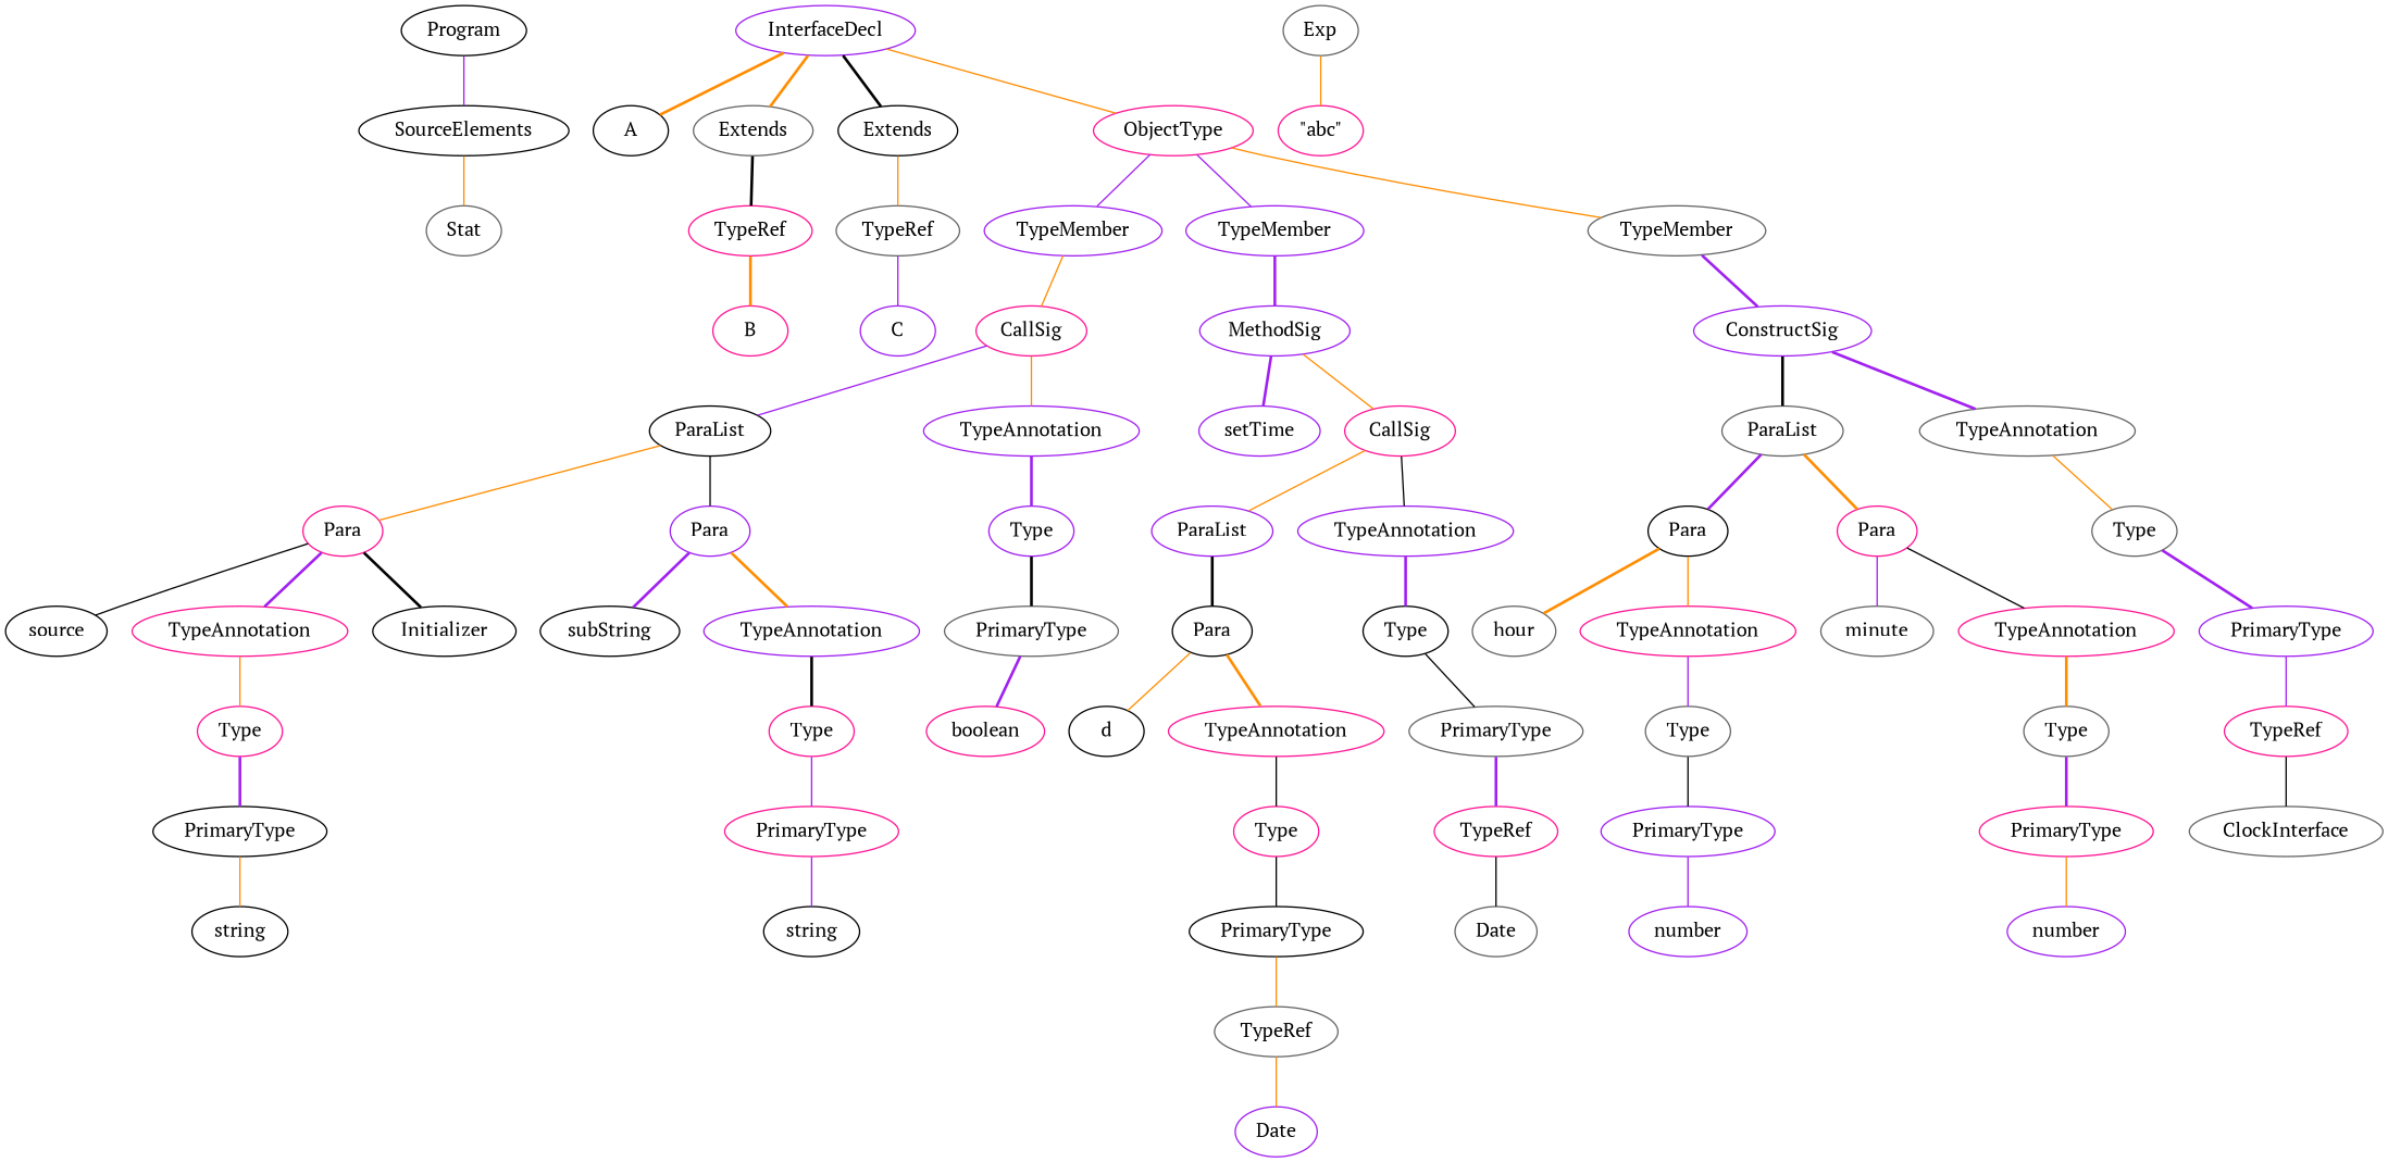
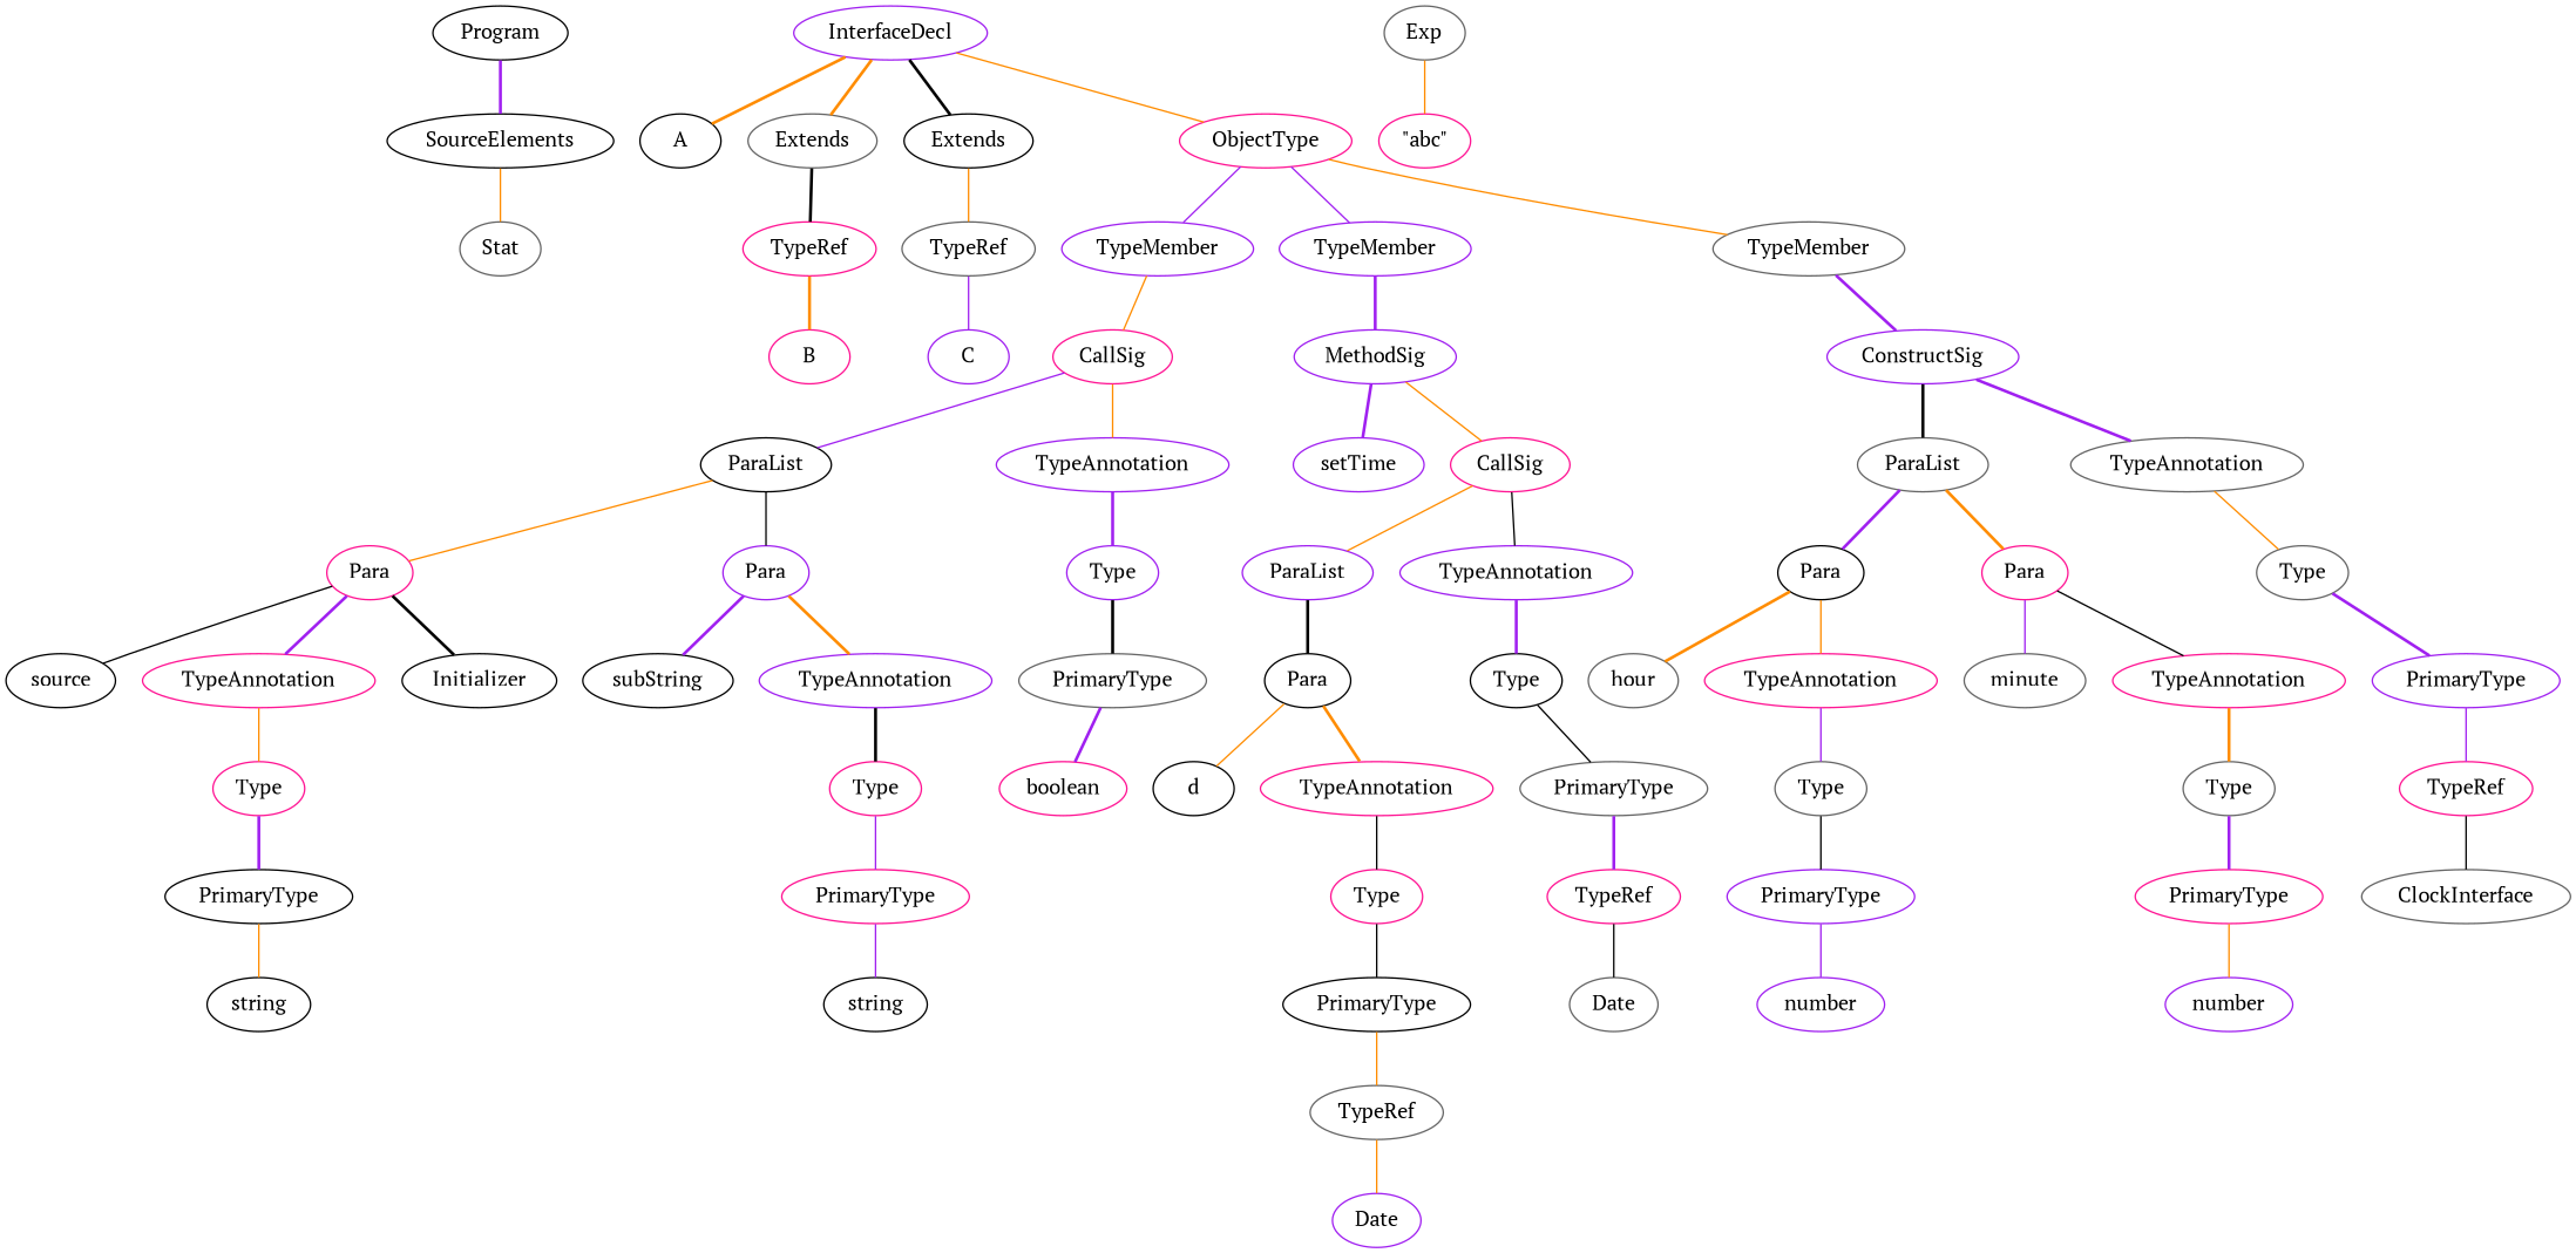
  graph {
    fontname="PT Serif"
    node [color=deeppink fontname="PT Serif"]
    edge [color=darkorange fontname="PT Serif" style=solid]
    n1 [color=black label=Program]
    n2 [color=black label=SourceElements]
    n3 [color=gray40 label=Stat]
    n4 [color=purple label=InterfaceDecl]
    n5 [color=black label=A]
    n6 [color=gray40 label=Extends]
    n7 [color=black label=Extends]
    n8 [label=ObjectType]
    n9 [label=TypeRef]
    n10 [color=gray40 label=TypeRef]
    n11 [color=purple label=TypeMember]
    n12 [color=purple label=TypeMember]
    n13 [color=gray40 label=TypeMember]
    n14 [label=B]
    n15 [color=purple label=C]
    n16 [label=CallSig]
    n17 [color=purple label=MethodSig]
    n18 [color=purple label=ConstructSig]
    n19 [color=black label=ParaList]
    n20 [color=purple label=TypeAnnotation]
    n21 [label=Para]
    n22 [color=purple label=Para]
    n23 [color=purple label=Type]
    n24 [color=black label=source]
    n25 [label=TypeAnnotation]
    n26 [color=black label=Initializer]
    n27 [color=black label=subString]
    n28 [color=purple label=TypeAnnotation]
    n29 [label=Type]
    n30 [color=black label=PrimaryType]
    n31 [color=black label=string]
    n32 [color=gray40 label=Exp]
    n33 [label="\"abc\""]
    n34 [label=Type]
    n35 [label=PrimaryType]
    n36 [color=black label=string]
    n37 [color=gray40 label=PrimaryType]
    n38 [label=boolean]
    n39 [color=purple label=setTime]
    n40 [label=CallSig]
    n41 [color=purple label=ParaList]
    n42 [color=purple label=TypeAnnotation]
    n43 [color=black label=Para]
    n44 [color=black label=Type]
    n45 [color=black label=d]
    n46 [label=TypeAnnotation]
    n47 [label=Type]
    n48 [color=black label=PrimaryType]
    n49 [color=gray40 label=TypeRef]
    n50 [color=purple label=Date]
    n51 [color=gray40 label=PrimaryType]
    n52 [label=TypeRef]
    n53 [color=gray40 label=Date]
    n54 [color=gray40 label=ParaList]
    n55 [color=gray40 label=TypeAnnotation]
    n56 [color=black label=Para]
    n57 [label=Para]
    n58 [color=gray40 label=Type]
    n59 [color=gray40 label=hour]
    n60 [label=TypeAnnotation]
    n61 [color=gray40 label=minute]
    n62 [label=TypeAnnotation]
    n63 [color=gray40 label=Type]
    n64 [color=purple label=PrimaryType]
    n65 [color=purple label=number]
    n66 [color=gray40 label=Type]
    n67 [label=PrimaryType]
    n68 [color=purple label=number]
    n69 [color=purple label=PrimaryType]
    n70 [label=TypeRef]
    n71 [color=gray40 label=ClockInterface]
-   n1 -- n2 [color=purple]
+   n1 -- n2 [color=purple style=bold]
    n2 -- n3
    n4 -- n5 [style=bold]
    n4 -- n6 [style=bold]
    n4 -- n7 [color=black style=bold]
    n4 -- n8
    n6 -- n9 [color=black style=bold]
    n7 -- n10
    n8 -- n11 [color=purple]
    n8 -- n12 [color=purple]
    n8 -- n13
    n9 -- n14 [style=bold]
    n10 -- n15 [color=purple]
    n11 -- n16
    n12 -- n17 [color=purple style=bold]
    n13 -- n18 [color=purple style=bold]
    n16 -- n19 [color=purple]
    n16 -- n20
    n17 -- n39 [color=purple style=bold]
    n17 -- n40
    n18 -- n54 [color=black style=bold]
    n18 -- n55 [color=purple style=bold]
    n19 -- n21
    n19 -- n22 [color=black]
    n20 -- n23 [color=purple style=bold]
    n21 -- n24 [color=black]
    n21 -- n25 [color=purple style=bold]
    n21 -- n26 [color=black style=bold]
    n22 -- n27 [color=purple style=bold]
    n22 -- n28 [style=bold]
    n23 -- n37 [color=black style=bold]
    n25 -- n29
    n28 -- n34 [color=black style=bold]
    n29 -- n30 [color=purple style=bold]
    n30 -- n31
    n32 -- n33
    n34 -- n35 [color=purple]
    n35 -- n36 [color=purple]
    n37 -- n38 [color=purple style=bold]
    n40 -- n41
    n40 -- n42 [color=black]
    n41 -- n43 [color=black style=bold]
    n42 -- n44 [color=purple style=bold]
    n43 -- n45
    n43 -- n46 [style=bold]
    n44 -- n51 [color=black]
    n46 -- n47 [color=black]
    n47 -- n48 [color=black]
    n48 -- n49
    n49 -- n50
    n51 -- n52 [color=purple style=bold]
    n52 -- n53 [color=black]
    n54 -- n56 [color=purple style=bold]
    n54 -- n57 [style=bold]
    n55 -- n58
    n56 -- n59 [style=bold]
    n56 -- n60
    n57 -- n61 [color=purple]
    n57 -- n62 [color=black]
    n58 -- n69 [color=purple style=bold]
    n60 -- n63 [color=purple]
    n62 -- n66 [style=bold]
    n63 -- n64 [color=black]
    n64 -- n65 [color=purple]
    n66 -- n67 [color=purple style=bold]
    n67 -- n68
    n69 -- n70 [color=purple]
    n70 -- n71 [color=black]
  }
